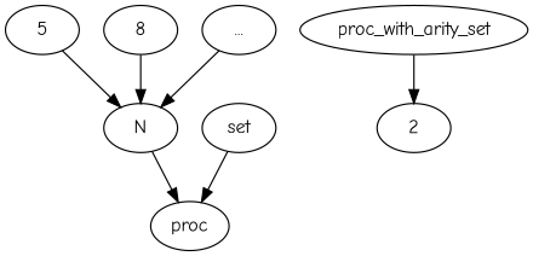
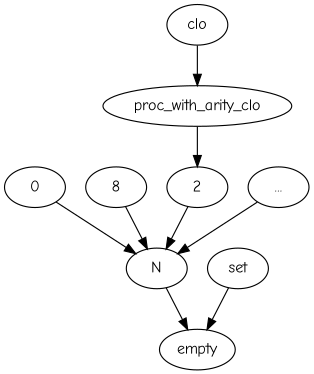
  digraph {
    fontname="Comic Neue"
    node [fontname="Comic Neue"]
    edge [fontname="Comic Neue"]
-   0 [label=5]
+   0
    N
-   empty [label=proc]
+   empty
    n4 [label=8]
    2
    "..."
    n7 [label=set]
-   proc_with_arity_set
+   clo
+   proc_with_arity_set [label=proc_with_arity_clo]
    0 -> N
    N -> empty
    n4 -> N
+   2 -> N
    "..." -> N
    n7 -> empty
+   clo -> proc_with_arity_set
    proc_with_arity_set -> 2
  }
